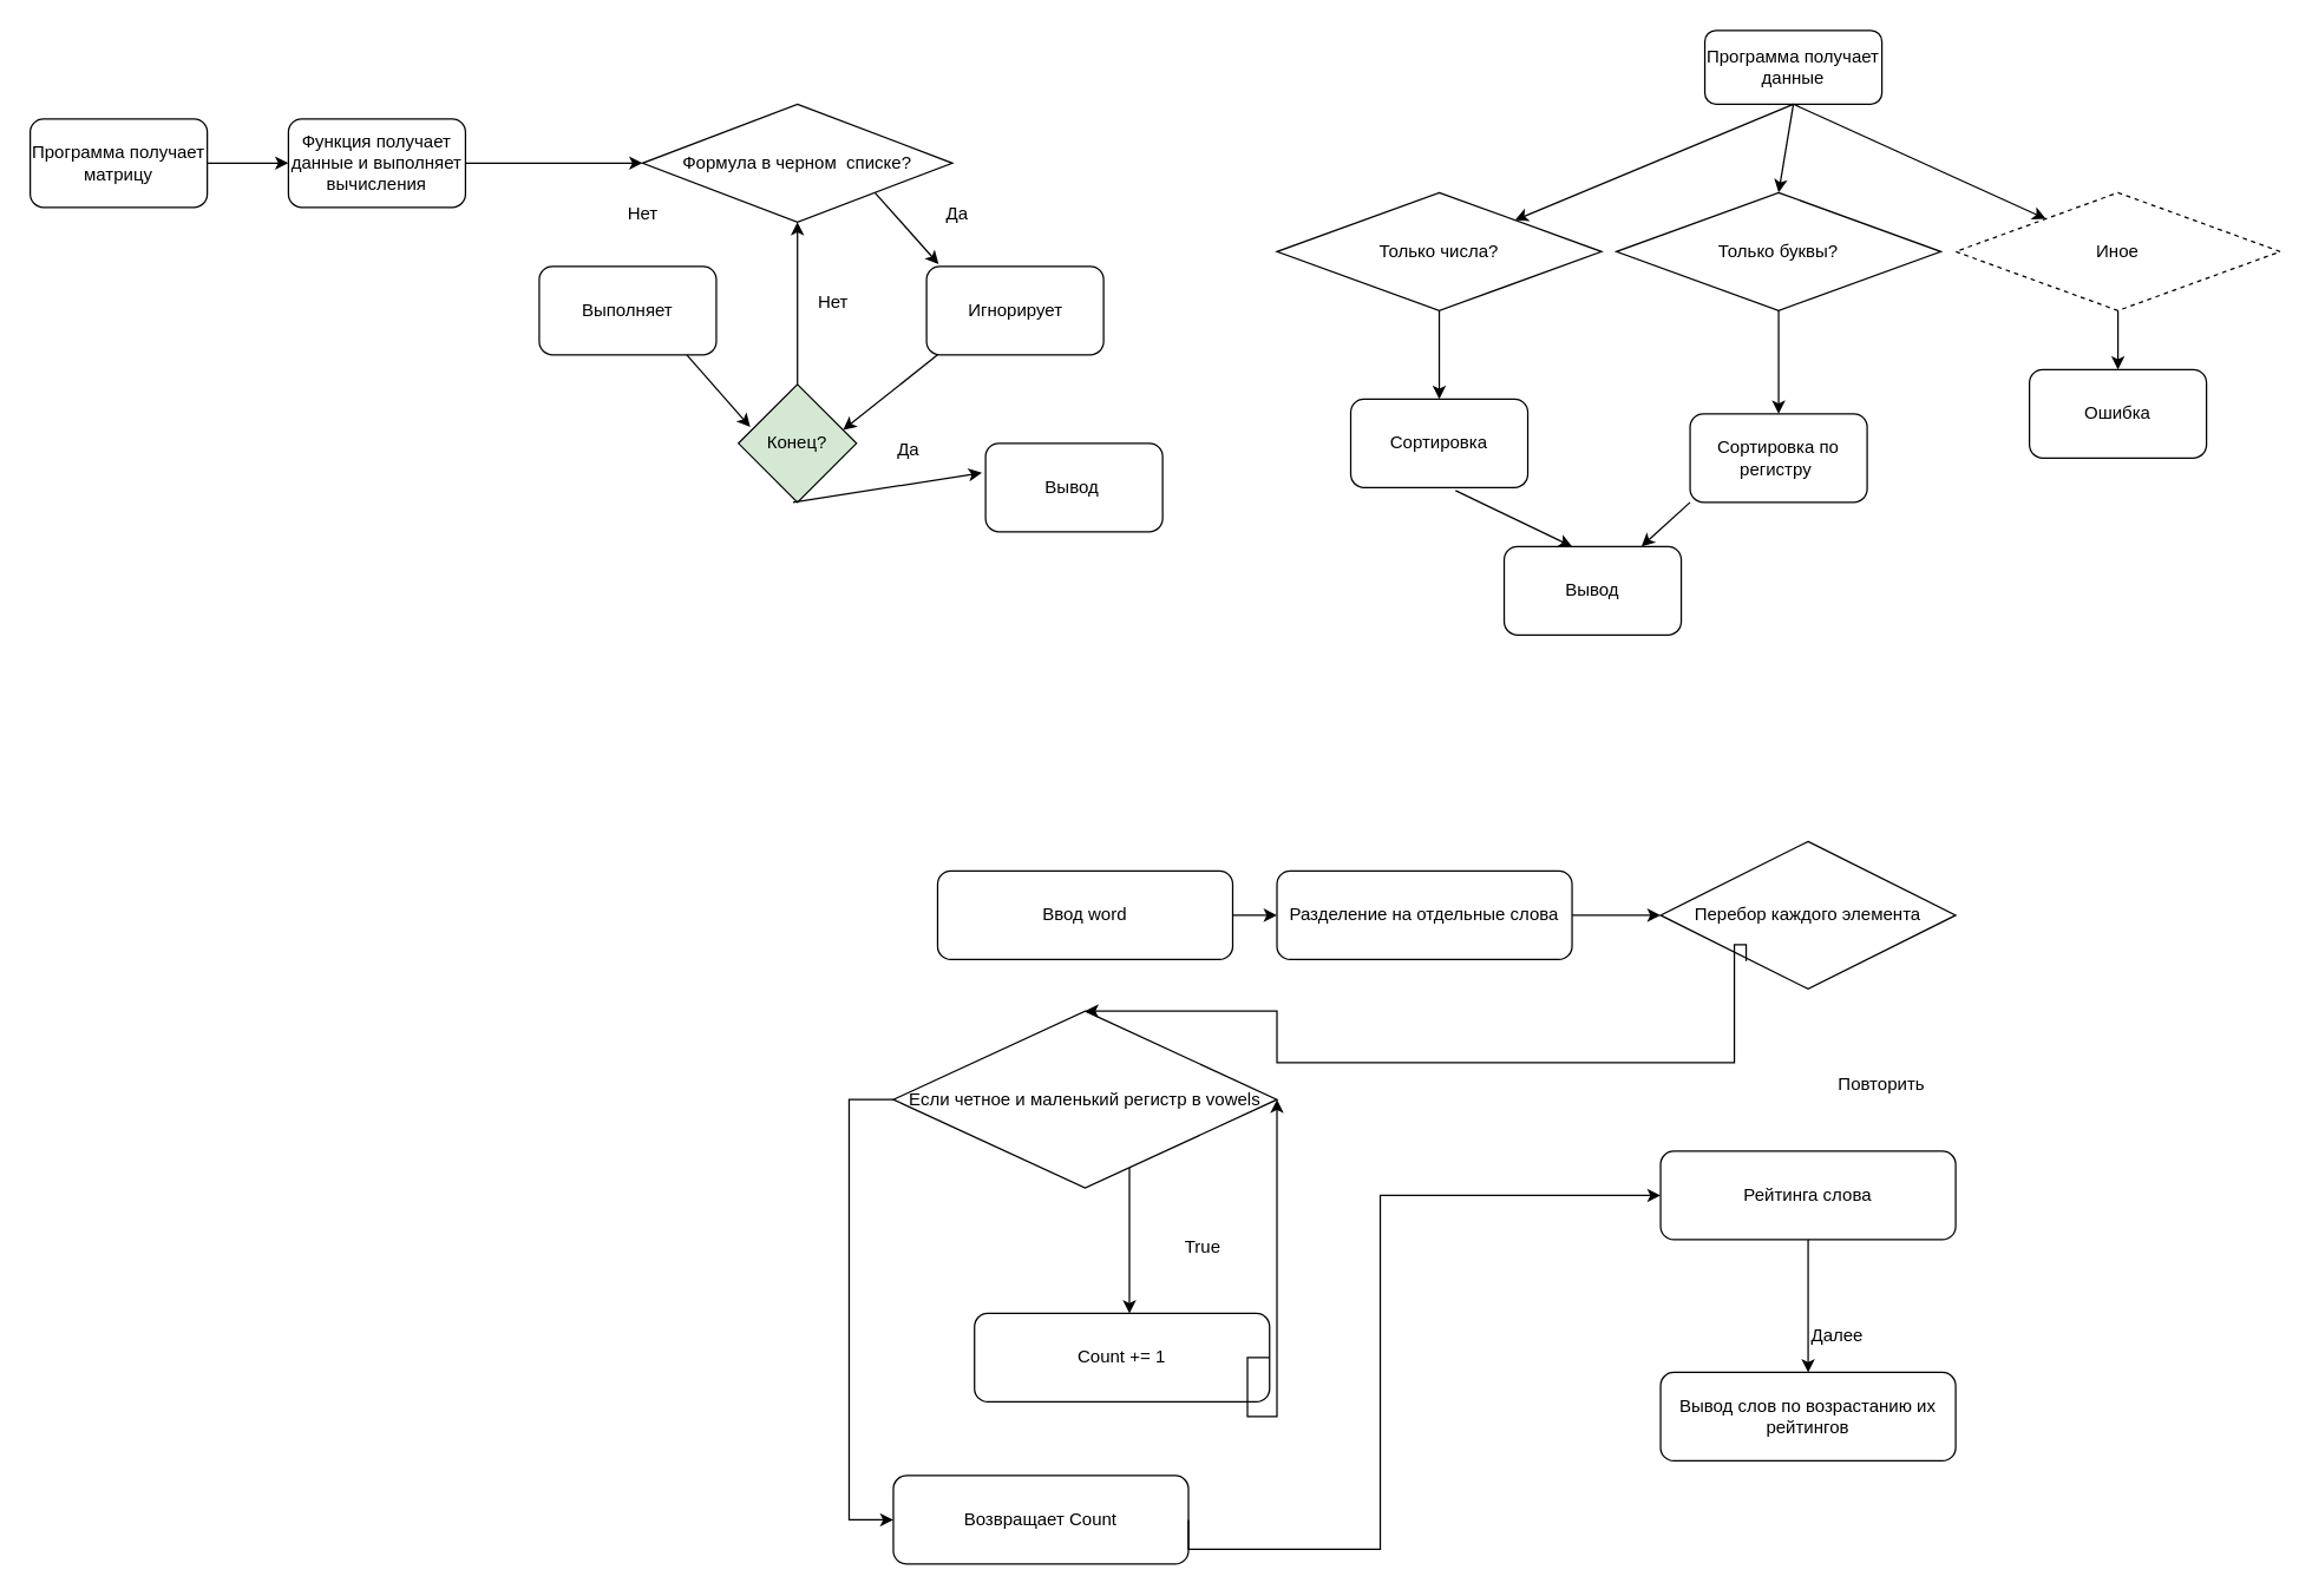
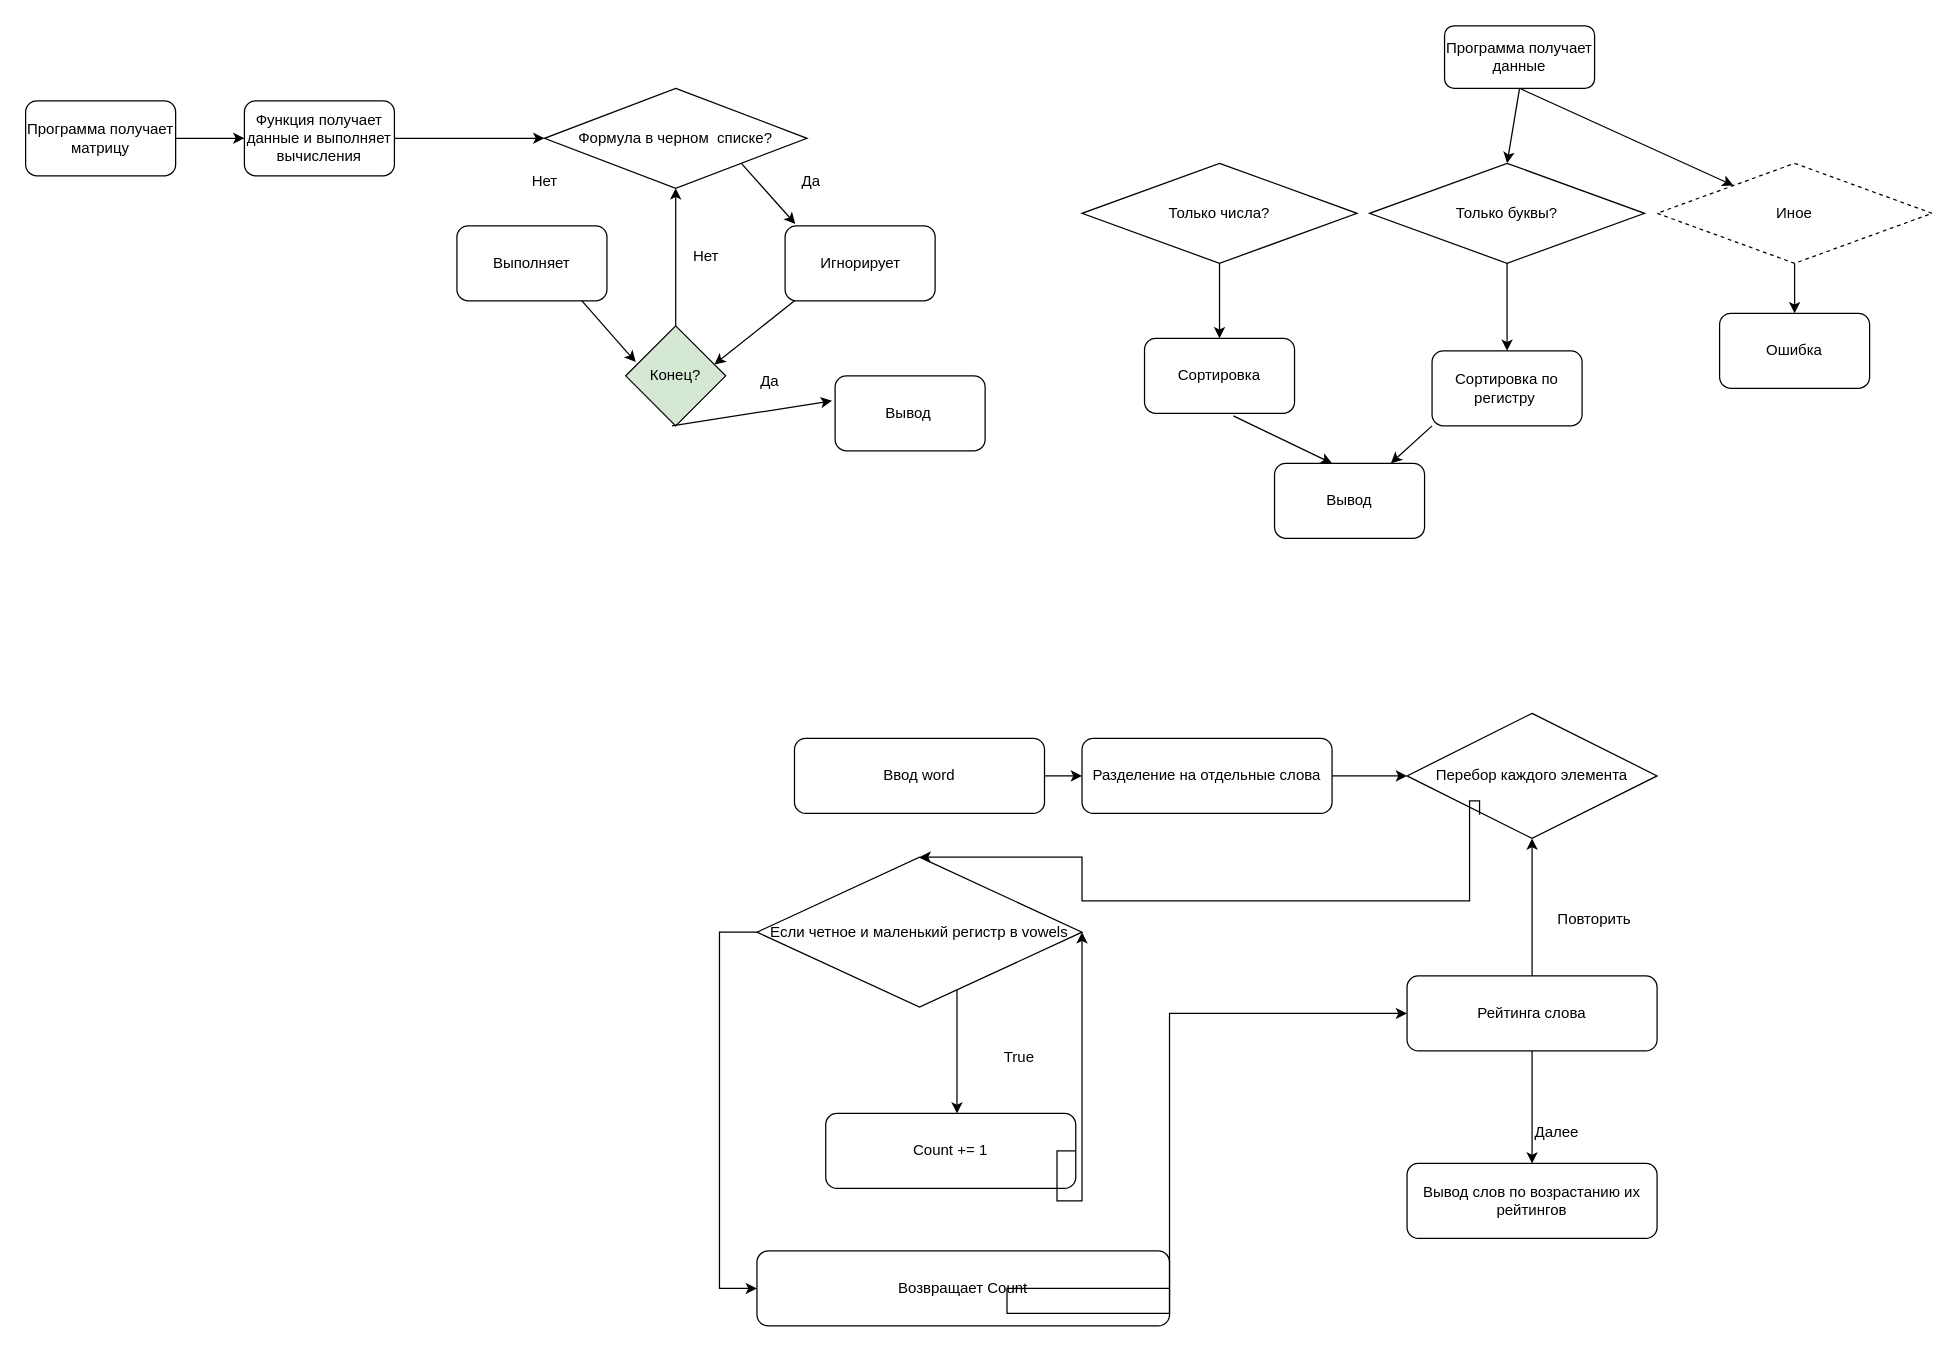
  <mxCell id="0" />
  <mxCell id="1" parent="0" />
  <mxCell id="2" value="" style="edgeStyle=orthogonalEdgeStyle;rounded=0;orthogonalLoop=1;jettySize=auto;html=1;" parent="1" source="3" target="12" edge="1"><mxGeometry relative="1" as="geometry" /></mxCell>
  <mxCell id="3" value="Ввод word" style="rounded=1;whiteSpace=wrap;html=1;" parent="1" vertex="1"><mxGeometry x="635" y="590" width="200" height="60" as="geometry" /></mxCell>
  <mxCell id="4" value="" style="edgeStyle=orthogonalEdgeStyle;rounded=0;orthogonalLoop=1;jettySize=auto;html=1;" parent="1" source="5" target="6" edge="1"><mxGeometry relative="1" as="geometry"><Array as="points"><mxPoint x="765" y="880" /><mxPoint x="765" y="880" /></Array></mxGeometry></mxCell>
  <mxCell id="5" value="Если четное и маленький регистр в vowels" style="rhombus;whiteSpace=wrap;html=1;" parent="1" vertex="1"><mxGeometry x="605" y="685" width="260" height="120" as="geometry" /></mxCell>
  <mxCell id="6" value="Count += 1" style="rounded=1;whiteSpace=wrap;html=1;" parent="1" vertex="1"><mxGeometry x="660" y="890" width="200" height="60" as="geometry" /></mxCell>
  <mxCell id="7" value="True" style="text;html=1;align=center;verticalAlign=middle;whiteSpace=wrap;rounded=0;" parent="1" vertex="1"><mxGeometry x="785" y="830" width="60" height="30" as="geometry" /></mxCell>
  <mxCell id="8" value="" style="endArrow=classic;html=1;rounded=0;exitX=1;exitY=0.5;exitDx=0;exitDy=0;entryX=1;entryY=0.5;entryDx=0;entryDy=0;edgeStyle=orthogonalEdgeStyle;" parent="1" source="6" target="5" edge="1"><mxGeometry width="50" height="50" relative="1" as="geometry"><mxPoint x="1055" y="960" as="sourcePoint" /><mxPoint x="1105" y="910" as="targetPoint" /><Array as="points"><mxPoint x="845" y="960" /><mxPoint x="865" y="960" /></Array></mxGeometry></mxCell>
- <mxCell id="9" value="Возвращает Count" style="rounded=1;whiteSpace=wrap;html=1;" parent="1" vertex="1"><mxGeometry x="605" y="1000" width="200" height="60" as="geometry" /></mxCell>
+ <mxCell id="9" value="Возвращает Count" style="rounded=1;whiteSpace=wrap;html=1;" parent="1" vertex="1"><mxGeometry x="605" y="1000" width="330" height="60" as="geometry" /></mxCell>
  <mxCell id="10" value="" style="endArrow=classic;html=1;rounded=0;exitX=0;exitY=0.5;exitDx=0;exitDy=0;entryX=0;entryY=0.5;entryDx=0;entryDy=0;edgeStyle=orthogonalEdgeStyle;" parent="1" source="5" target="9" edge="1"><mxGeometry width="50" height="50" relative="1" as="geometry"><mxPoint x="795" y="1180" as="sourcePoint" /><mxPoint x="845" y="1130" as="targetPoint" /><Array as="points"><mxPoint x="575" y="745" /><mxPoint x="575" y="1030" /></Array></mxGeometry></mxCell>
  <mxCell id="11" value="" style="edgeStyle=orthogonalEdgeStyle;rounded=0;orthogonalLoop=1;jettySize=auto;html=1;" parent="1" source="12" target="13" edge="1"><mxGeometry relative="1" as="geometry" /></mxCell>
  <mxCell id="12" value="Разделение на отдельные слова" style="rounded=1;whiteSpace=wrap;html=1;" parent="1" vertex="1"><mxGeometry x="865" y="590" width="200" height="60" as="geometry" /></mxCell>
  <mxCell id="13" value="Перебор каждого элемента" style="rhombus;whiteSpace=wrap;html=1;" parent="1" vertex="1"><mxGeometry x="1125" y="570" width="200" height="100" as="geometry" /></mxCell>
  <mxCell id="14" value="" style="endArrow=classic;html=1;rounded=0;exitX=0.29;exitY=0.81;exitDx=0;exitDy=0;entryX=0.5;entryY=0;entryDx=0;entryDy=0;edgeStyle=orthogonalEdgeStyle;exitPerimeter=0;" parent="1" source="13" target="5" edge="1"><mxGeometry width="50" height="50" relative="1" as="geometry"><mxPoint x="1265" y="1040" as="sourcePoint" /><mxPoint x="1315" y="990" as="targetPoint" /><Array as="points"><mxPoint x="1183" y="640" /><mxPoint x="1175" y="640" /><mxPoint x="1175" y="720" /><mxPoint x="865" y="720" /><mxPoint x="865" y="685" /></Array></mxGeometry></mxCell>
  <mxCell id="15" value="" style="edgeStyle=orthogonalEdgeStyle;rounded=0;orthogonalLoop=1;jettySize=auto;html=1;" parent="1" source="16" target="20" edge="1"><mxGeometry relative="1" as="geometry" /></mxCell>
  <mxCell id="16" value="Рейтинга слова" style="rounded=1;whiteSpace=wrap;html=1;" parent="1" vertex="1"><mxGeometry x="1125" y="780" width="200" height="60" as="geometry" /></mxCell>
  <mxCell id="17" value="" style="endArrow=classic;html=1;rounded=0;exitX=1;exitY=0.5;exitDx=0;exitDy=0;entryX=0;entryY=0.5;entryDx=0;entryDy=0;edgeStyle=orthogonalEdgeStyle;" parent="1" source="9" target="16" edge="1"><mxGeometry width="50" height="50" relative="1" as="geometry"><mxPoint x="1185" y="1060" as="sourcePoint" /><mxPoint x="1235" y="1010" as="targetPoint" /><Array as="points"><mxPoint x="805" y="1050" /><mxPoint x="935" y="1050" /><mxPoint x="935" y="810" /></Array></mxGeometry></mxCell>
+ <mxCell id="18" value="" style="endArrow=classic;html=1;rounded=0;exitX=0.5;exitY=0;exitDx=0;exitDy=0;entryX=0.5;entryY=1;entryDx=0;entryDy=0;" parent="1" source="16" target="13" edge="1"><mxGeometry width="50" height="50" relative="1" as="geometry"><mxPoint x="1215" y="980" as="sourcePoint" /><mxPoint x="1265" y="930" as="targetPoint" /></mxGeometry></mxCell>
  <mxCell id="19" value="Повторить" style="text;html=1;align=center;verticalAlign=middle;whiteSpace=wrap;rounded=0;" parent="1" vertex="1"><mxGeometry x="1245" y="720" width="60" height="30" as="geometry" /></mxCell>
  <mxCell id="20" value="Вывод слов по возрастанию их рейтингов" style="rounded=1;whiteSpace=wrap;html=1;" parent="1" vertex="1"><mxGeometry x="1125" y="930" width="200" height="60" as="geometry" /></mxCell>
  <mxCell id="21" value="Далее" style="text;html=1;align=center;verticalAlign=middle;whiteSpace=wrap;rounded=0;" parent="1" vertex="1"><mxGeometry x="1215" y="890" width="60" height="30" as="geometry" /></mxCell>
  <mxCell id="22" value="" style="edgeStyle=orthogonalEdgeStyle;rounded=0;orthogonalLoop=1;jettySize=auto;html=1;" parent="1" source="23" target="24" edge="1"><mxGeometry relative="1" as="geometry" /></mxCell>
  <mxCell id="23" value="Программа получает матрицу" style="rounded=1;whiteSpace=wrap;html=1;" parent="1" vertex="1"><mxGeometry x="20" y="80" width="120" height="60" as="geometry" /></mxCell>
  <mxCell id="24" value="Функция получает данные и выполняет вычисления" style="whiteSpace=wrap;html=1;rounded=1;" parent="1" vertex="1"><mxGeometry x="195" y="80" width="120" height="60" as="geometry" /></mxCell>
  <mxCell id="25" value="Игнорирует" style="rounded=1;whiteSpace=wrap;html=1;" parent="1" vertex="1"><mxGeometry x="627.5" y="180" width="120" height="60" as="geometry" /></mxCell>
  <mxCell id="26" value="Выполняет" style="rounded=1;whiteSpace=wrap;html=1;" parent="1" vertex="1"><mxGeometry x="365" y="180" width="120" height="60" as="geometry" /></mxCell>
  <mxCell id="27" value="" style="endArrow=classic;html=1;rounded=0;exitX=1;exitY=0.5;exitDx=0;exitDy=0;" parent="1" source="24" edge="1"><mxGeometry width="50" height="50" relative="1" as="geometry"><mxPoint x="495" y="220" as="sourcePoint" /><mxPoint x="435" y="110" as="targetPoint" /></mxGeometry></mxCell>
  <mxCell id="28" value="Формула в черном&amp;nbsp; списке?" style="rhombus;whiteSpace=wrap;html=1;" parent="1" vertex="1"><mxGeometry x="435" y="70" width="210" height="80" as="geometry" /></mxCell>
  <mxCell id="29" value="" style="endArrow=classic;html=1;rounded=0;exitX=1;exitY=1;exitDx=0;exitDy=0;entryX=0.068;entryY=-0.025;entryDx=0;entryDy=0;entryPerimeter=0;" parent="1" source="28" target="25" edge="1"><mxGeometry width="50" height="50" relative="1" as="geometry"><mxPoint x="495" y="220" as="sourcePoint" /><mxPoint x="545" y="170" as="targetPoint" /></mxGeometry></mxCell>
  <mxCell id="30" value="Нет" style="text;html=1;align=center;verticalAlign=middle;resizable=0;points=[];autosize=1;strokeColor=none;fillColor=none;" parent="1" vertex="1"><mxGeometry x="415" y="130" width="40" height="30" as="geometry" /></mxCell>
  <mxCell id="31" value="Да" style="text;html=1;align=center;verticalAlign=middle;resizable=0;points=[];autosize=1;strokeColor=none;fillColor=none;" parent="1" vertex="1"><mxGeometry x="627.5" y="130" width="40" height="30" as="geometry" /></mxCell>
  <mxCell id="32" value="Конец?" style="rhombus;whiteSpace=wrap;html=1;fillColor=#d5e8d4;" parent="1" vertex="1"><mxGeometry x="500" y="260" width="80" height="80" as="geometry" /></mxCell>
  <mxCell id="33" value="" style="endArrow=classic;html=1;rounded=0;exitX=0.5;exitY=0;exitDx=0;exitDy=0;entryX=0.5;entryY=1;entryDx=0;entryDy=0;" parent="1" source="32" target="28" edge="1"><mxGeometry width="50" height="50" relative="1" as="geometry"><mxPoint x="555" y="185.5" as="sourcePoint" /><mxPoint x="598" y="234.5" as="targetPoint" /></mxGeometry></mxCell>
  <mxCell id="34" value="Нет" style="text;html=1;align=center;verticalAlign=middle;resizable=0;points=[];autosize=1;strokeColor=none;fillColor=none;" parent="1" vertex="1"><mxGeometry x="543.75" y="190" width="40" height="30" as="geometry" /></mxCell>
  <mxCell id="35" value="" style="endArrow=classic;html=1;rounded=0;exitX=1;exitY=1;exitDx=0;exitDy=0;entryX=0.886;entryY=0.387;entryDx=0;entryDy=0;entryPerimeter=0;" parent="1" target="32" edge="1"><mxGeometry width="50" height="50" relative="1" as="geometry"><mxPoint x="635" y="240" as="sourcePoint" /><mxPoint x="678" y="289" as="targetPoint" /></mxGeometry></mxCell>
  <mxCell id="36" value="" style="endArrow=classic;html=1;rounded=0;exitX=1;exitY=1;exitDx=0;exitDy=0;entryX=0.068;entryY=-0.025;entryDx=0;entryDy=0;entryPerimeter=0;" parent="1" edge="1"><mxGeometry width="50" height="50" relative="1" as="geometry"><mxPoint x="465" y="240" as="sourcePoint" /><mxPoint x="508" y="289" as="targetPoint" /></mxGeometry></mxCell>
  <mxCell id="37" value="" style="endArrow=classic;html=1;rounded=0;exitX=1;exitY=1;exitDx=0;exitDy=0;" parent="1" edge="1"><mxGeometry width="50" height="50" relative="1" as="geometry"><mxPoint x="537" y="340" as="sourcePoint" /><mxPoint x="665" y="320" as="targetPoint" /></mxGeometry></mxCell>
  <mxCell id="38" value="Да" style="text;html=1;align=center;verticalAlign=middle;resizable=0;points=[];autosize=1;strokeColor=none;fillColor=none;" parent="1" vertex="1"><mxGeometry x="595" y="290" width="40" height="30" as="geometry" /></mxCell>
  <mxCell id="39" value="Вывод&amp;nbsp;" style="rounded=1;whiteSpace=wrap;html=1;" parent="1" vertex="1"><mxGeometry x="667.5" y="300" width="120" height="60" as="geometry" /></mxCell>
  <mxCell id="40" value="Программа получает данные" style="rounded=1;whiteSpace=wrap;html=1;" parent="1" vertex="1"><mxGeometry x="1155" y="20" width="120" height="50" as="geometry" /></mxCell>
  <mxCell id="41" value="Только числа?" style="rhombus;whiteSpace=wrap;html=1;" parent="1" vertex="1"><mxGeometry x="865" y="130" width="220" height="80" as="geometry" /></mxCell>
  <mxCell id="42" value="Только буквы?" style="rhombus;whiteSpace=wrap;html=1;" parent="1" vertex="1"><mxGeometry x="1095" y="130" width="220" height="80" as="geometry" /></mxCell>
  <mxCell id="43" value="Иное" style="rhombus;whiteSpace=wrap;html=1;dashed=1;" parent="1" vertex="1"><mxGeometry x="1325" y="130" width="220" height="80" as="geometry" /></mxCell>
- <mxCell id="44" value="" style="endArrow=classic;html=1;rounded=0;exitX=0.5;exitY=1;exitDx=0;exitDy=0;" parent="1" source="40" target="41" edge="1"><mxGeometry width="50" height="50" relative="1" as="geometry"><mxPoint x="1145" y="340" as="sourcePoint" /><mxPoint x="1195" y="290" as="targetPoint" /></mxGeometry></mxCell>
  <mxCell id="45" value="" style="endArrow=classic;html=1;rounded=0;exitX=0.5;exitY=1;exitDx=0;exitDy=0;entryX=0.5;entryY=0;entryDx=0;entryDy=0;" parent="1" source="40" target="42" edge="1"><mxGeometry width="50" height="50" relative="1" as="geometry"><mxPoint x="1145" y="340" as="sourcePoint" /><mxPoint x="1195" y="290" as="targetPoint" /></mxGeometry></mxCell>
  <mxCell id="46" value="" style="endArrow=classic;html=1;rounded=0;exitX=0.5;exitY=1;exitDx=0;exitDy=0;" parent="1" source="40" target="43" edge="1"><mxGeometry width="50" height="50" relative="1" as="geometry"><mxPoint x="1145" y="340" as="sourcePoint" /><mxPoint x="1195" y="290" as="targetPoint" /></mxGeometry></mxCell>
  <mxCell id="47" value="" style="endArrow=classic;html=1;rounded=0;exitX=0.5;exitY=1;exitDx=0;exitDy=0;" parent="1" source="43" edge="1"><mxGeometry width="50" height="50" relative="1" as="geometry"><mxPoint x="1145" y="340" as="sourcePoint" /><mxPoint x="1435" y="250" as="targetPoint" /></mxGeometry></mxCell>
  <mxCell id="48" value="Ошибка" style="rounded=1;whiteSpace=wrap;html=1;" parent="1" vertex="1"><mxGeometry x="1375" y="250" width="120" height="60" as="geometry" /></mxCell>
  <mxCell id="49" value="" style="endArrow=classic;html=1;rounded=0;exitX=0.5;exitY=1;exitDx=0;exitDy=0;" parent="1" source="42" edge="1"><mxGeometry width="50" height="50" relative="1" as="geometry"><mxPoint x="1145" y="340" as="sourcePoint" /><mxPoint x="1205" y="280" as="targetPoint" /></mxGeometry></mxCell>
  <mxCell id="50" value="" style="endArrow=classic;html=1;rounded=0;exitX=0.5;exitY=1;exitDx=0;exitDy=0;" parent="1" source="41" edge="1"><mxGeometry width="50" height="50" relative="1" as="geometry"><mxPoint x="1015" y="310" as="sourcePoint" /><mxPoint x="975" y="270" as="targetPoint" /></mxGeometry></mxCell>
  <mxCell id="51" value="Сортировка по регистру&amp;nbsp;" style="rounded=1;whiteSpace=wrap;html=1;" parent="1" vertex="1"><mxGeometry x="1145" y="280" width="120" height="60" as="geometry" /></mxCell>
  <mxCell id="52" value="Сортировка" style="rounded=1;whiteSpace=wrap;html=1;" parent="1" vertex="1"><mxGeometry x="915" y="270" width="120" height="60" as="geometry" /></mxCell>
  <mxCell id="53" value="" style="endArrow=classic;html=1;rounded=0;exitX=0.592;exitY=1.033;exitDx=0;exitDy=0;exitPerimeter=0;" parent="1" source="52" edge="1"><mxGeometry width="50" height="50" relative="1" as="geometry"><mxPoint x="1145" y="340" as="sourcePoint" /><mxPoint x="1065" y="370" as="targetPoint" /></mxGeometry></mxCell>
  <mxCell id="54" value="" style="endArrow=classic;html=1;rounded=0;" parent="1" target="55" edge="1"><mxGeometry width="50" height="50" relative="1" as="geometry"><mxPoint x="1145" y="340" as="sourcePoint" /><mxPoint x="1065" y="370" as="targetPoint" /></mxGeometry></mxCell>
  <mxCell id="55" value="Вывод" style="rounded=1;whiteSpace=wrap;html=1;" parent="1" vertex="1"><mxGeometry x="1019" y="370" width="120" height="60" as="geometry" /></mxCell>
